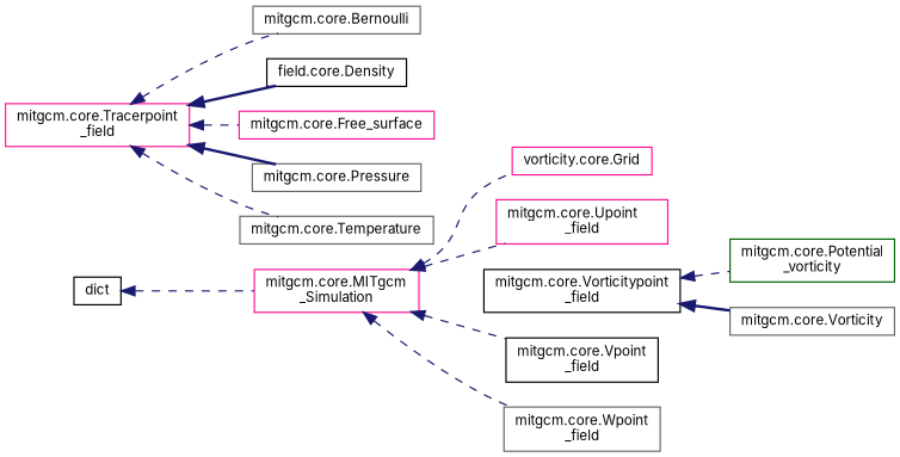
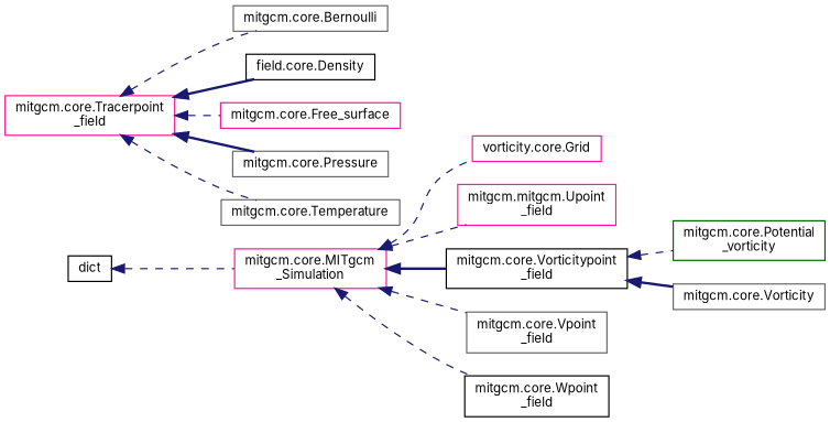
  digraph {
    fontname=Inter
    rankdir=LR
    node [color=deeppink fillcolor=white fontname=Inter fontsize=10 shape=record style=filled]
    edge [color=midnightblue dir=back fontname=Inter fontsize=10 labelfontname=Helvetica labelfontsize=10 style=dashed]
    n1 [color=black height=0.2 label=dict width=0.4]
    n2 [height=0.2 label="mitgcm.core.MITgcm\l_Simulation" width=0.4]
    n3 [height=0.2 label="vorticity.core.Grid" width=0.4]
-   n4 [height=0.2 label="mitgcm.core.Upoint\l_field" width=0.4]
+   n4 [height=0.2 label="mitgcm.mitgcm.Upoint\l_field" width=0.4]
    n5 [color=black height=0.2 label="mitgcm.core.Vorticitypoint\l_field" width=0.4]
-   n6 [color=black height=0.2 label="mitgcm.core.Vpoint\l_field" width=0.4]
-   n7 [color=gray40 height=0.2 label="mitgcm.core.Wpoint\l_field" width=0.4]
+   n6 [color=gray40 height=0.2 label="mitgcm.core.Vpoint\l_field" width=0.4]
+   n7 [color=black height=0.2 label="mitgcm.core.Wpoint\l_field" width=0.4]
    n8 [height=0.2 label="mitgcm.core.Tracerpoint\l_field" width=0.4]
    n9 [color=gray40 height=0.2 label="mitgcm.core.Bernoulli" width=0.4]
    n10 [color=black height=0.2 label="field.core.Density" width=0.4]
    n11 [height=0.2 label="mitgcm.core.Free_surface" width=0.4]
    n12 [color=gray40 height=0.2 label="mitgcm.core.Pressure" width=0.4]
    n13 [color=gray40 height=0.2 label="mitgcm.core.Temperature" width=0.4]
    n14 [color=darkgreen height=0.2 label="mitgcm.core.Potential\l_vorticity" width=0.4]
    n15 [color=gray40 height=0.2 label="mitgcm.core.Vorticity" width=0.4]
    n1 -> n2
    n2 -> n3
    n2 -> n4
+   n2 -> n5 [style=bold]
    n2 -> n6
    n2 -> n7
    n5 -> n14
    n5 -> n15 [style=bold]
    n8 -> n9
    n8 -> n10 [style=bold]
    n8 -> n11
    n8 -> n12 [style=bold]
    n8 -> n13
  }
